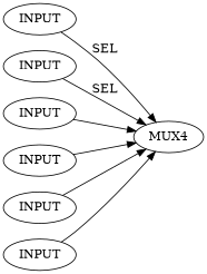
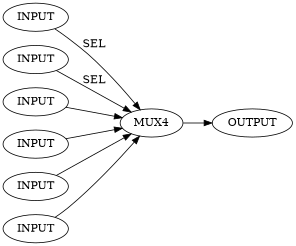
  digraph {
    rankdir=LR
    n1 [label=INPUT]
    n2 [label=MUX4]
    n3 [label=INPUT]
    n4 [label=INPUT]
    n5 [label=INPUT]
    n6 [label=INPUT]
    n7 [label=INPUT]
+   n8 [label=OUTPUT]
    n1 -> n2 [label=SEL]
+   n2 -> n8
    n3 -> n2 [label=SEL]
    n4 -> n2
    n5 -> n2
    n6 -> n2
    n7 -> n2
  }
